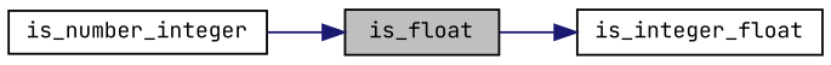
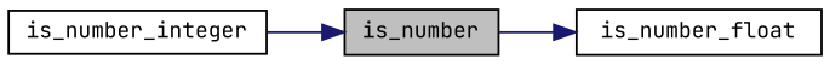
  digraph {
    fontname="JetBrains Mono"
    rankdir=LR
    node [color=black fillcolor=white fontname="JetBrains Mono" fontsize=10 shape=record style=filled]
    edge [color=midnightblue fontname="JetBrains Mono" fontsize=10 labelfontname=Helvetica labelfontsize=10 style=solid]
-   n1 [fillcolor=grey75 fontcolor=black height=0.2 label=is_float width=0.4]
-   n2 [height=0.2 label=is_integer_float width=0.4]
+   n1 [fillcolor=grey75 fontcolor=black height=0.2 label=is_number width=0.4]
+   n2 [height=0.2 label=is_number_float width=0.4]
    n3 [height=0.2 label=is_number_integer width=0.4]
    n1 -> n2
    n3 -> n1
  }
